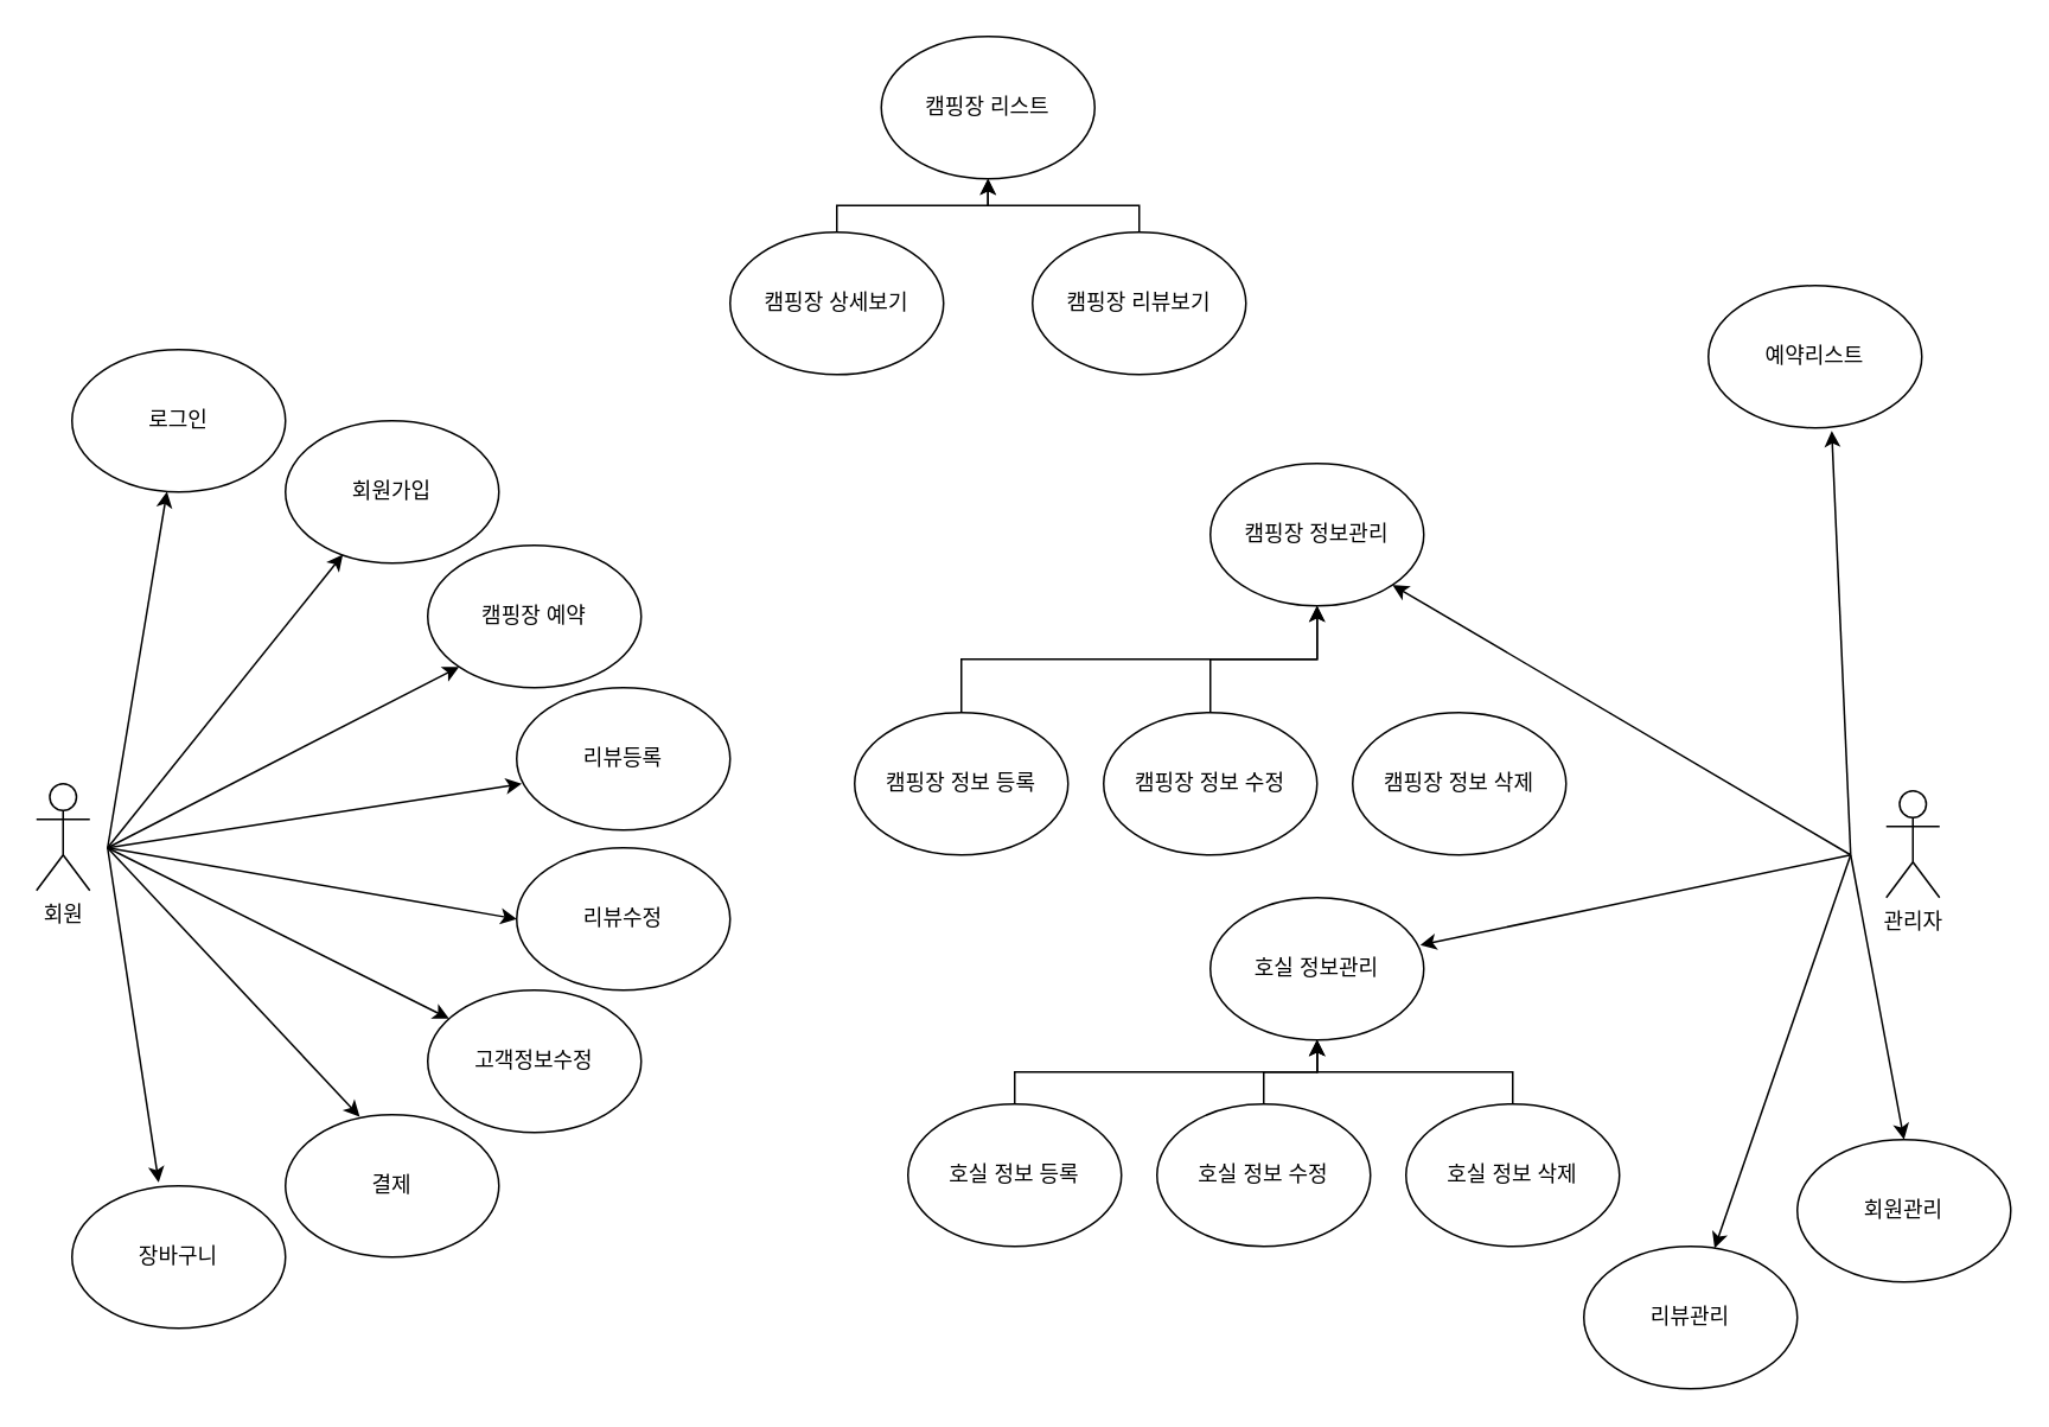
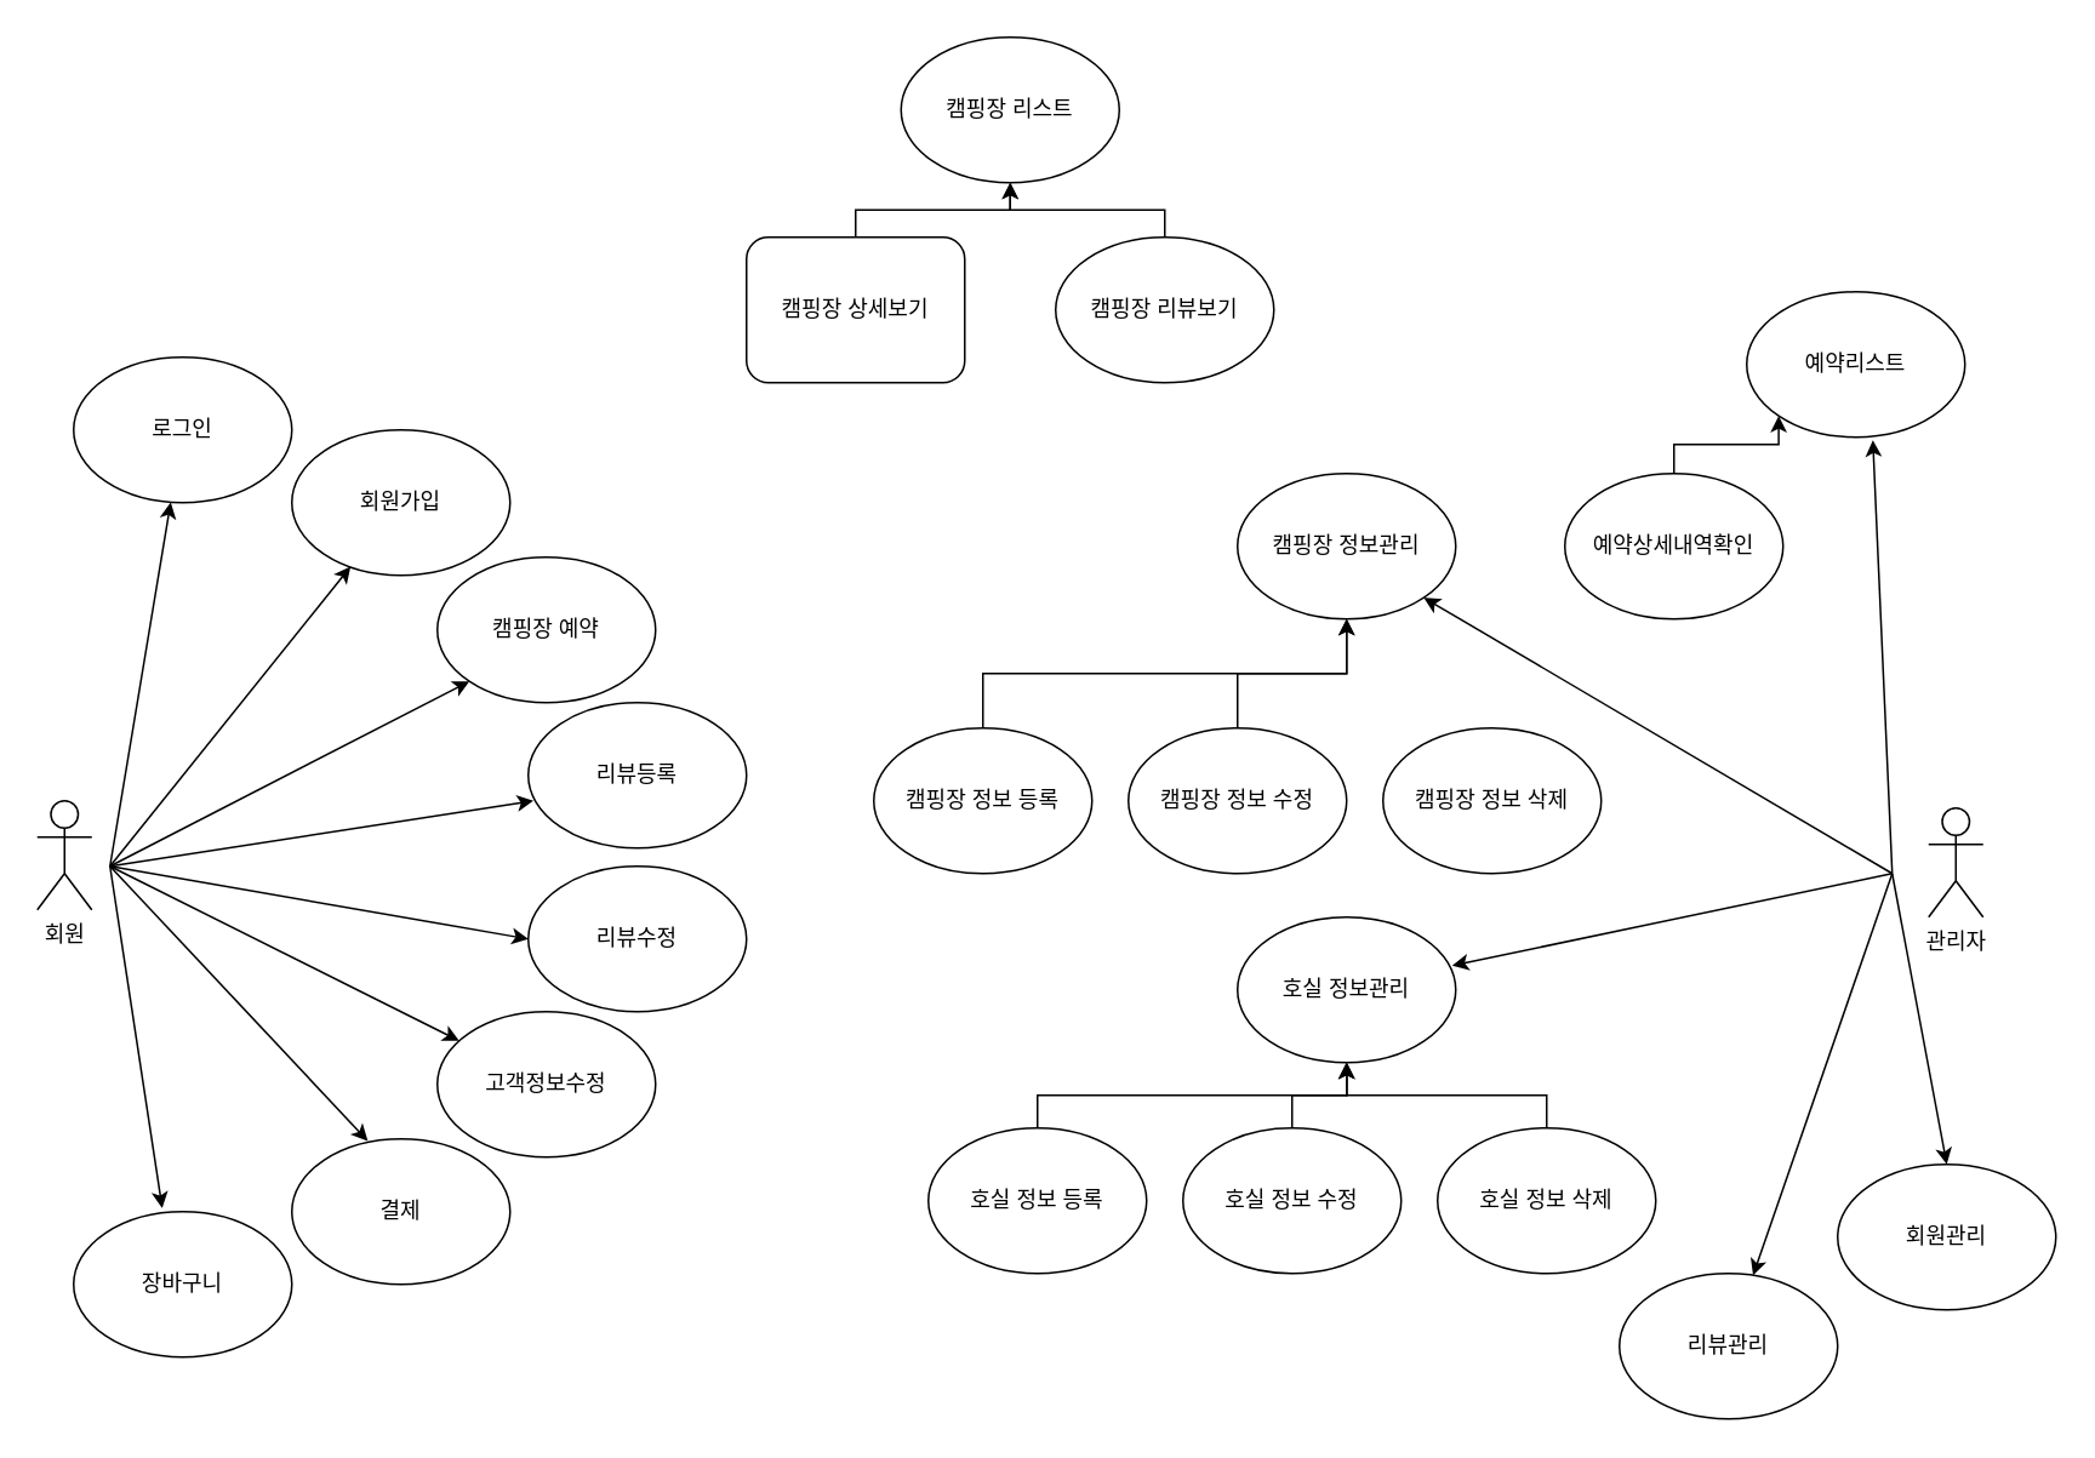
  <mxCell id="0" />
  <mxCell id="1" parent="0" />
  <mxCell id="2" value="회원" style="shape=umlActor;verticalLabelPosition=bottom;verticalAlign=top;html=1;outlineConnect=0;" parent="1" vertex="1"><mxGeometry x="20" y="440" width="30" height="60" as="geometry" /></mxCell>
  <mxCell id="3" value="관리자" style="shape=umlActor;verticalLabelPosition=bottom;verticalAlign=top;html=1;outlineConnect=0;" parent="1" vertex="1"><mxGeometry x="1060" y="444" width="30" height="60" as="geometry" /></mxCell>
  <mxCell id="4" value="캠핑장 예약" style="ellipse;whiteSpace=wrap;html=1;" parent="1" vertex="1"><mxGeometry x="240" y="306" width="120" height="80" as="geometry" /></mxCell>
  <mxCell id="5" value="리뷰등록" style="ellipse;whiteSpace=wrap;html=1;" parent="1" vertex="1"><mxGeometry x="290" y="386" width="120" height="80" as="geometry" /></mxCell>
  <mxCell id="6" value="고객정보수정" style="ellipse;whiteSpace=wrap;html=1;" parent="1" vertex="1"><mxGeometry x="240" y="556" width="120" height="80" as="geometry" /></mxCell>
  <mxCell id="7" value="로그인" style="ellipse;whiteSpace=wrap;html=1;" parent="1" vertex="1"><mxGeometry x="40" y="196" width="120" height="80" as="geometry" /></mxCell>
  <mxCell id="8" value="회원가입" style="ellipse;whiteSpace=wrap;html=1;" parent="1" vertex="1"><mxGeometry x="160" y="236" width="120" height="80" as="geometry" /></mxCell>
- <mxCell id="9" value="캠핑장 상세보기" style="ellipse;whiteSpace=wrap;html=1;" parent="1" vertex="1"><mxGeometry x="410" y="130" width="120" height="80" as="geometry" /></mxCell>
+ <mxCell id="9" value="캠핑장 상세보기" style="whiteSpace=wrap;html=1;rounded=1;" parent="1" vertex="1"><mxGeometry x="410" y="130" width="120" height="80" as="geometry" /></mxCell>
  <mxCell id="10" value="캠핑장 리뷰보기" style="ellipse;whiteSpace=wrap;html=1;" parent="1" vertex="1"><mxGeometry x="580" y="130" width="120" height="80" as="geometry" /></mxCell>
  <mxCell id="11" value="캠핑장 정보관리" style="ellipse;whiteSpace=wrap;html=1;" parent="1" vertex="1"><mxGeometry x="680" y="260" width="120" height="80" as="geometry" /></mxCell>
  <mxCell id="12" value="캠핑장 정보 삭제" style="ellipse;whiteSpace=wrap;html=1;" parent="1" vertex="1"><mxGeometry x="760" y="400" width="120" height="80" as="geometry" /></mxCell>
  <mxCell id="13" value="캠핑장 정보 수정" style="ellipse;whiteSpace=wrap;html=1;" parent="1" vertex="1"><mxGeometry x="620" y="400" width="120" height="80" as="geometry" /></mxCell>
  <mxCell id="14" value="리뷰관리" style="ellipse;whiteSpace=wrap;html=1;" parent="1" vertex="1"><mxGeometry x="890" y="700" width="120" height="80" as="geometry" /></mxCell>
  <mxCell id="15" value="예약리스트" style="ellipse;whiteSpace=wrap;html=1;" parent="1" vertex="1"><mxGeometry x="960" y="160" width="120" height="80" as="geometry" /></mxCell>
+ <mxCell id="16" value="예약상세내역확인" style="ellipse;whiteSpace=wrap;html=1;" parent="1" vertex="1"><mxGeometry x="860" y="260" width="120" height="80" as="geometry" /></mxCell>
  <mxCell id="17" value="결제" style="ellipse;whiteSpace=wrap;html=1;" parent="1" vertex="1"><mxGeometry x="160" y="626" width="120" height="80" as="geometry" /></mxCell>
  <mxCell id="18" value="장바구니" style="ellipse;whiteSpace=wrap;html=1;" parent="1" vertex="1"><mxGeometry x="40" y="666" width="120" height="80" as="geometry" /></mxCell>
  <mxCell id="19" value="리뷰수정" style="ellipse;whiteSpace=wrap;html=1;" parent="1" vertex="1"><mxGeometry x="290" y="476" width="120" height="80" as="geometry" /></mxCell>
  <mxCell id="20" value="" style="endArrow=classic;html=1;rounded=0;" parent="1" target="7" edge="1"><mxGeometry width="50" height="50" relative="1" as="geometry"><mxPoint x="60" y="476" as="sourcePoint" /><mxPoint x="670" y="426" as="targetPoint" /></mxGeometry></mxCell>
  <mxCell id="21" value="" style="endArrow=classic;html=1;rounded=0;entryX=0.269;entryY=0.94;entryDx=0;entryDy=0;entryPerimeter=0;" parent="1" target="8" edge="1"><mxGeometry width="50" height="50" relative="1" as="geometry"><mxPoint x="60" y="476" as="sourcePoint" /><mxPoint x="670" y="426" as="targetPoint" /></mxGeometry></mxCell>
  <mxCell id="22" value="" style="endArrow=classic;html=1;rounded=0;entryX=0;entryY=1;entryDx=0;entryDy=0;" parent="1" target="4" edge="1"><mxGeometry width="50" height="50" relative="1" as="geometry"><mxPoint x="60" y="476" as="sourcePoint" /><mxPoint x="192.28" y="291.2" as="targetPoint" /></mxGeometry></mxCell>
  <mxCell id="23" value="" style="endArrow=classic;html=1;rounded=0;entryX=0.024;entryY=0.675;entryDx=0;entryDy=0;entryPerimeter=0;" parent="1" target="5" edge="1"><mxGeometry width="50" height="50" relative="1" as="geometry"><mxPoint x="60" y="476" as="sourcePoint" /><mxPoint x="256.945" y="363.859" as="targetPoint" /></mxGeometry></mxCell>
  <mxCell id="24" value="" style="endArrow=classic;html=1;rounded=0;entryX=0;entryY=0.5;entryDx=0;entryDy=0;" parent="1" target="19" edge="1"><mxGeometry width="50" height="50" relative="1" as="geometry"><mxPoint x="60" y="476" as="sourcePoint" /><mxPoint x="302.88" y="430" as="targetPoint" /></mxGeometry></mxCell>
  <mxCell id="25" value="" style="endArrow=classic;html=1;rounded=0;" parent="1" target="6" edge="1"><mxGeometry width="50" height="50" relative="1" as="geometry"><mxPoint x="60" y="476" as="sourcePoint" /><mxPoint x="330" y="506" as="targetPoint" /></mxGeometry></mxCell>
  <mxCell id="26" value="" style="endArrow=classic;html=1;rounded=0;entryX=0.348;entryY=0.014;entryDx=0;entryDy=0;entryPerimeter=0;" parent="1" target="17" edge="1"><mxGeometry width="50" height="50" relative="1" as="geometry"><mxPoint x="60" y="476" as="sourcePoint" /><mxPoint x="180" y="706" as="targetPoint" /></mxGeometry></mxCell>
  <mxCell id="27" value="" style="endArrow=classic;html=1;rounded=0;entryX=0.406;entryY=-0.024;entryDx=0;entryDy=0;entryPerimeter=0;" parent="1" target="18" edge="1"><mxGeometry width="50" height="50" relative="1" as="geometry"><mxPoint x="60" y="476" as="sourcePoint" /><mxPoint x="192.28" y="706.48" as="targetPoint" /></mxGeometry></mxCell>
  <mxCell id="28" value="" style="endArrow=classic;html=1;rounded=0;" parent="1" target="14" edge="1"><mxGeometry width="50" height="50" relative="1" as="geometry"><mxPoint x="1040" y="480" as="sourcePoint" /><mxPoint x="945.28" y="666.96" as="targetPoint" /></mxGeometry></mxCell>
  <mxCell id="29" value="" style="endArrow=classic;html=1;rounded=0;entryX=1;entryY=1;entryDx=0;entryDy=0;" parent="1" target="11" edge="1"><mxGeometry width="50" height="50" relative="1" as="geometry"><mxPoint x="1040" y="480" as="sourcePoint" /><mxPoint x="779.4" y="459.92" as="targetPoint" /></mxGeometry></mxCell>
  <mxCell id="30" value="" style="endArrow=classic;html=1;rounded=0;entryX=0.578;entryY=1.021;entryDx=0;entryDy=0;entryPerimeter=0;" parent="1" target="15" edge="1"><mxGeometry width="50" height="50" relative="1" as="geometry"><mxPoint x="1040" y="480" as="sourcePoint" /><mxPoint x="937" y="317.56" as="targetPoint" /></mxGeometry></mxCell>
  <mxCell id="31" value="캠핑장 정보 등록" style="ellipse;whiteSpace=wrap;html=1;" parent="1" vertex="1"><mxGeometry x="480" y="400" width="120" height="80" as="geometry" /></mxCell>
  <mxCell id="32" value="" style="edgeStyle=elbowEdgeStyle;elbow=vertical;endArrow=classic;html=1;rounded=0;exitX=0.5;exitY=0;exitDx=0;exitDy=0;" parent="1" source="13" target="11" edge="1"><mxGeometry width="50" height="50" relative="1" as="geometry"><mxPoint x="620" y="500" as="sourcePoint" /><mxPoint x="670" y="450" as="targetPoint" /></mxGeometry></mxCell>
  <mxCell id="33" value="호실 정보관리" style="ellipse;whiteSpace=wrap;html=1;" parent="1" vertex="1"><mxGeometry x="680" y="504" width="120" height="80" as="geometry" /></mxCell>
  <mxCell id="34" value="" style="edgeStyle=elbowEdgeStyle;elbow=vertical;endArrow=classic;html=1;rounded=0;exitX=0.5;exitY=0;exitDx=0;exitDy=0;entryX=0.5;entryY=1;entryDx=0;entryDy=0;" parent="1" source="31" target="11" edge="1"><mxGeometry width="50" height="50" relative="1" as="geometry"><mxPoint x="620" y="500" as="sourcePoint" /><mxPoint x="670" y="450" as="targetPoint" /></mxGeometry></mxCell>
  <mxCell id="35" value="회원관리" style="ellipse;whiteSpace=wrap;html=1;" parent="1" vertex="1"><mxGeometry x="1010" y="640" width="120" height="80" as="geometry" /></mxCell>
  <mxCell id="36" value="" style="endArrow=classic;html=1;rounded=0;entryX=0.5;entryY=0;entryDx=0;entryDy=0;" parent="1" target="35" edge="1"><mxGeometry width="50" height="50" relative="1" as="geometry"><mxPoint x="1040" y="480" as="sourcePoint" /><mxPoint x="1110" y="630" as="targetPoint" /></mxGeometry></mxCell>
+ <mxCell id="37" value="" style="edgeStyle=elbowEdgeStyle;elbow=vertical;endArrow=classic;html=1;rounded=0;exitX=0.5;exitY=0;exitDx=0;exitDy=0;entryX=0;entryY=1;entryDx=0;entryDy=0;" parent="1" source="16" target="15" edge="1"><mxGeometry width="50" height="50" relative="1" as="geometry"><mxPoint x="540" y="510" as="sourcePoint" /><mxPoint x="590" y="460" as="targetPoint" /></mxGeometry></mxCell>
  <mxCell id="38" value="" style="endArrow=classic;html=1;rounded=0;entryX=0.984;entryY=0.333;entryDx=0;entryDy=0;entryPerimeter=0;" parent="1" target="33" edge="1"><mxGeometry width="50" height="50" relative="1" as="geometry"><mxPoint x="1040" y="480" as="sourcePoint" /><mxPoint x="590" y="460" as="targetPoint" /></mxGeometry></mxCell>
  <mxCell id="39" value="호실 정보 등록" style="ellipse;whiteSpace=wrap;html=1;" parent="1" vertex="1"><mxGeometry x="510" y="620" width="120" height="80" as="geometry" /></mxCell>
  <mxCell id="40" value="호실 정보 수정" style="ellipse;whiteSpace=wrap;html=1;fontStyle=0" parent="1" vertex="1"><mxGeometry x="650" y="620" width="120" height="80" as="geometry" /></mxCell>
  <mxCell id="41" value="호실 정보 삭제" style="ellipse;whiteSpace=wrap;html=1;" parent="1" vertex="1"><mxGeometry x="790" y="620" width="120" height="80" as="geometry" /></mxCell>
  <mxCell id="42" value="" style="edgeStyle=elbowEdgeStyle;elbow=vertical;endArrow=classic;html=1;rounded=0;exitX=0.5;exitY=0;exitDx=0;exitDy=0;entryX=0.5;entryY=1;entryDx=0;entryDy=0;" parent="1" source="39" target="33" edge="1"><mxGeometry width="50" height="50" relative="1" as="geometry"><mxPoint x="510" y="530" as="sourcePoint" /><mxPoint x="660" y="580" as="targetPoint" /></mxGeometry></mxCell>
  <mxCell id="43" value="" style="edgeStyle=elbowEdgeStyle;elbow=vertical;endArrow=classic;html=1;rounded=0;" parent="1" source="40" target="33" edge="1"><mxGeometry width="50" height="50" relative="1" as="geometry"><mxPoint x="510" y="530" as="sourcePoint" /><mxPoint x="660" y="560" as="targetPoint" /></mxGeometry></mxCell>
  <mxCell id="44" value="" style="edgeStyle=elbowEdgeStyle;elbow=vertical;endArrow=classic;html=1;rounded=0;entryX=0.5;entryY=1;entryDx=0;entryDy=0;" parent="1" source="41" target="33" edge="1"><mxGeometry width="50" height="50" relative="1" as="geometry"><mxPoint x="510" y="530" as="sourcePoint" /><mxPoint x="660" y="580" as="targetPoint" /></mxGeometry></mxCell>
  <mxCell id="45" value="캠핑장 리스트" style="ellipse;whiteSpace=wrap;html=1;" parent="1" vertex="1"><mxGeometry x="495" y="20" width="120" height="80" as="geometry" /></mxCell>
  <mxCell id="46" value="" style="edgeStyle=elbowEdgeStyle;elbow=vertical;endArrow=classic;html=1;rounded=0;exitX=0.5;exitY=0;exitDx=0;exitDy=0;entryX=0.5;entryY=1;entryDx=0;entryDy=0;" parent="1" source="9" edge="1"><mxGeometry width="50" height="50" relative="1" as="geometry"><mxPoint x="480" y="300" as="sourcePoint" /><mxPoint x="555" y="100" as="targetPoint" /></mxGeometry></mxCell>
  <mxCell id="47" value="" style="edgeStyle=elbowEdgeStyle;elbow=vertical;endArrow=classic;html=1;rounded=0;exitX=0.5;exitY=0;exitDx=0;exitDy=0;entryX=0.5;entryY=1;entryDx=0;entryDy=0;" parent="1" source="10" edge="1"><mxGeometry width="50" height="50" relative="1" as="geometry"><mxPoint x="480" y="300" as="sourcePoint" /><mxPoint x="555" y="100" as="targetPoint" /></mxGeometry></mxCell>
